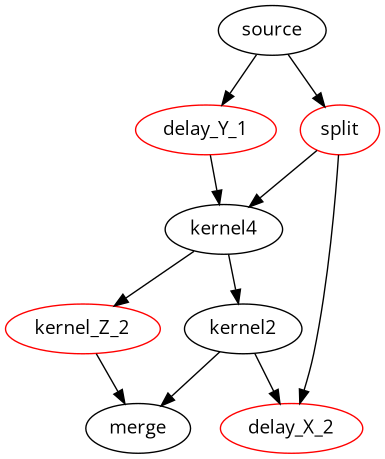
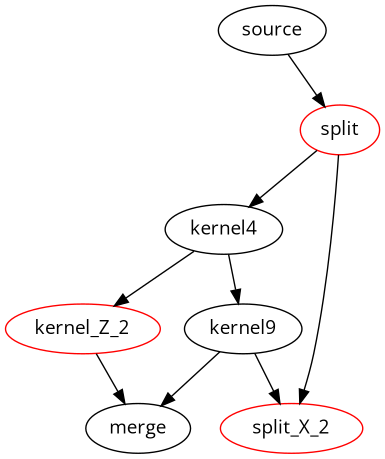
  digraph {
    fontname="Open Sans"
    node [color=black fontname="Open Sans"]
    edge [fontname="Open Sans"]
    n1 [label=source]
    n2 [color=red label=split]
-   n3 [color=red label=delay_Y_1]
    n4 [label=kernel4]
-   n5 [color=red label=delay_X_2]
-   n6 [label=kernel2]
+   n5 [color=red label=split_X_2]
+   n6 [label=kernel9]
    n7 [color=red label=kernel_Z_2]
    n8 [label=merge]
    subgraph sub_1 {
      n1
      n2
-     n3
      n4
      n5
      n6
      n7
      n8
    }
    n1 -> n2
-   n1 -> n3
    n2 -> n4
    n2 -> n5
-   n3 -> n4
    n4 -> n6
    n4 -> n7
    n6 -> n5
    n6 -> n8
    n7 -> n8
  }
